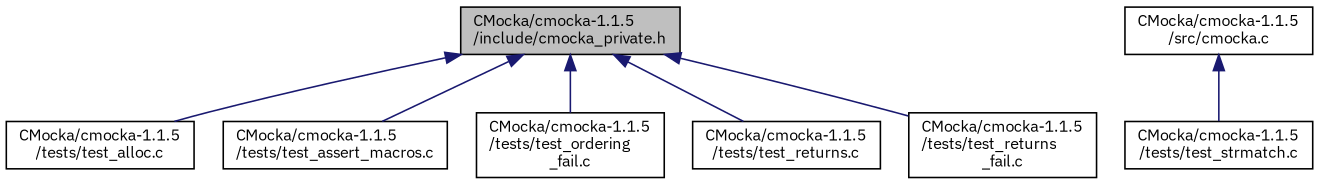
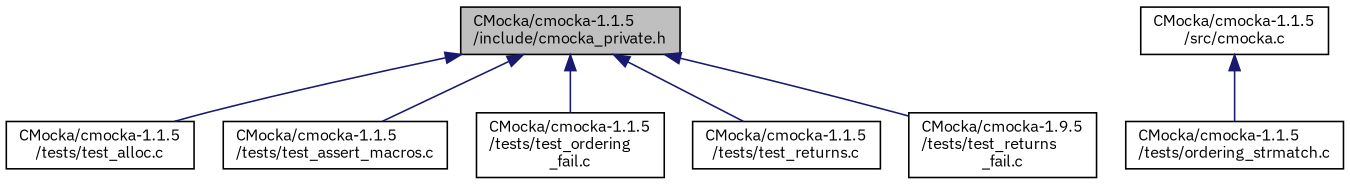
  digraph {
    fontname="IBM Plex Sans"
    node [color=black fillcolor=white fontname="IBM Plex Sans" fontsize=10 shape=record style=filled]
    edge [color=midnightblue dir=back fontname="IBM Plex Sans" fontsize=10 labelfontname=Helvetica labelfontsize=10 style=solid]
    n1 [fillcolor=grey75 fontcolor=black height=0.2 label="CMocka/cmocka-1.1.5\l/include/cmocka_private.h" width=0.4]
    n2 [height=0.2 label="CMocka/cmocka-1.1.5\l/tests/test_alloc.c" width=0.4]
    n3 [height=0.2 label="CMocka/cmocka-1.1.5\l/tests/test_assert_macros.c" width=0.4]
    n4 [height=0.2 label="CMocka/cmocka-1.1.5\l/tests/test_ordering\l_fail.c" width=0.4]
    n5 [height=0.2 label="CMocka/cmocka-1.1.5\l/tests/test_returns.c" width=0.4]
-   n6 [height=0.2 label="CMocka/cmocka-1.1.5\l/tests/test_returns\l_fail.c" width=0.4]
+   n6 [height=0.2 label="CMocka/cmocka-1.9.5\l/tests/test_returns\l_fail.c" width=0.4]
    n7 [height=0.2 label="CMocka/cmocka-1.1.5\l/src/cmocka.c" width=0.4]
-   n8 [height=0.2 label="CMocka/cmocka-1.1.5\l/tests/test_strmatch.c" width=0.4]
+   n8 [height=0.2 label="CMocka/cmocka-1.1.5\l/tests/ordering_strmatch.c" width=0.4]
    n1 -> n2
    n1 -> n3
    n1 -> n4
    n1 -> n5
    n1 -> n6
    n7 -> n8
  }
